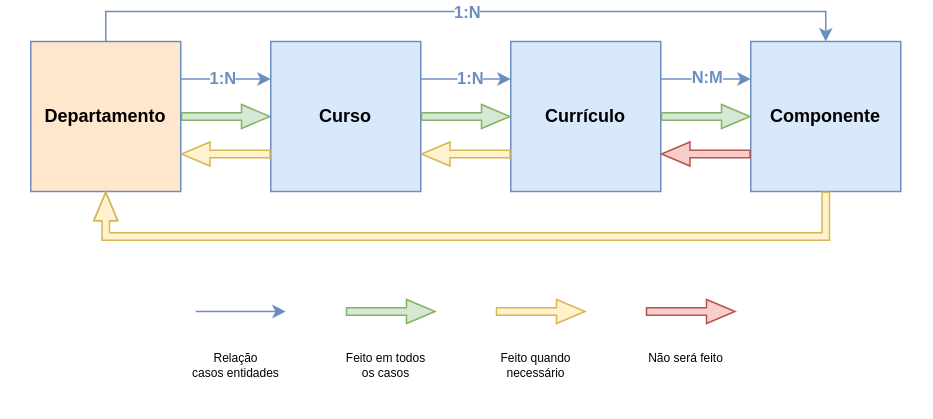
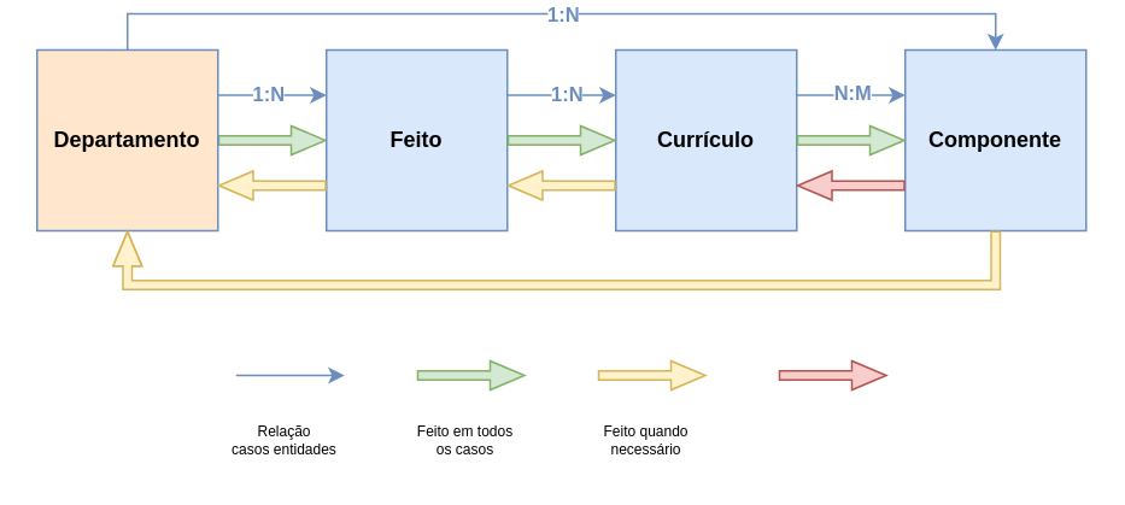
  <mxCell id="0" />
  <mxCell id="1" parent="0" />
  <mxCell id="2" value="" style="edgeStyle=orthogonalEdgeStyle;rounded=0;orthogonalLoop=1;jettySize=auto;html=1;fillColor=#dae8fc;strokeColor=#6c8ebf;exitX=1;exitY=0.25;exitDx=0;exitDy=0;entryX=0;entryY=0.25;entryDx=0;entryDy=0;" edge="1" parent="1" source="5" target="8"><mxGeometry relative="1" as="geometry"><mxPoint x="120" y="50" as="sourcePoint" /><mxPoint x="180" y="50" as="targetPoint" /></mxGeometry></mxCell>
  <mxCell id="3" value="1:N" style="edgeLabel;html=1;align=center;verticalAlign=middle;resizable=0;points=[];fontColor=#6C8EBF;fontStyle=1" vertex="1" connectable="0" parent="2"><mxGeometry x="-0.105" relative="1" as="geometry"><mxPoint as="offset" /></mxGeometry></mxCell>
  <mxCell id="4" style="edgeStyle=orthogonalEdgeStyle;rounded=0;orthogonalLoop=1;jettySize=auto;html=1;exitX=1;exitY=0.5;exitDx=0;exitDy=0;entryX=0;entryY=0.5;entryDx=0;entryDy=0;strokeWidth=1;fillColor=#d5e8d4;strokeColor=#82b366;shape=flexArrow;endSize=6;width=5;startSize=6;arcSize=20;endWidth=10;" edge="1" parent="1" source="5" target="8"><mxGeometry relative="1" as="geometry"><mxPoint x="130" y="80" as="sourcePoint" /><mxPoint x="190" y="80" as="targetPoint" /></mxGeometry></mxCell>
  <mxCell id="5" value="Departamento" style="whiteSpace=wrap;html=1;aspect=fixed;fillColor=#ffe6cc;strokeColor=#6c8ebf;fontStyle=1;" vertex="1" parent="1"><mxGeometry x="20" y="20" width="100" height="100" as="geometry" /></mxCell>
  <mxCell id="6" value="" style="edgeStyle=orthogonalEdgeStyle;rounded=0;orthogonalLoop=1;jettySize=auto;html=1;fillColor=#dae8fc;strokeColor=#6c8ebf;exitX=1;exitY=0.25;exitDx=0;exitDy=0;entryX=0;entryY=0.25;entryDx=0;entryDy=0;" edge="1" parent="1" source="8" target="11"><mxGeometry relative="1" as="geometry"><mxPoint x="280" y="50" as="sourcePoint" /><mxPoint x="340" y="50" as="targetPoint" /></mxGeometry></mxCell>
  <mxCell id="7" value="1:N" style="edgeLabel;html=1;align=center;verticalAlign=middle;resizable=0;points=[];fontColor=#6C8EBF;fontStyle=1" vertex="1" connectable="0" parent="6"><mxGeometry x="0.056" relative="1" as="geometry"><mxPoint as="offset" /></mxGeometry></mxCell>
- <mxCell id="8" value="Curso" style="whiteSpace=wrap;html=1;aspect=fixed;fillColor=#dae8fc;strokeColor=#6c8ebf;fontStyle=1" vertex="1" parent="1"><mxGeometry x="180" y="20" width="100" height="100" as="geometry" /></mxCell>
+ <mxCell id="8" value="Feito" style="whiteSpace=wrap;html=1;aspect=fixed;fillColor=#dae8fc;strokeColor=#6c8ebf;fontStyle=1" vertex="1" parent="1"><mxGeometry x="180" y="20" width="100" height="100" as="geometry" /></mxCell>
  <mxCell id="9" value="" style="edgeStyle=orthogonalEdgeStyle;rounded=0;orthogonalLoop=1;jettySize=auto;html=1;fillColor=#dae8fc;strokeColor=#6c8ebf;exitX=1;exitY=0.25;exitDx=0;exitDy=0;entryX=0;entryY=0.25;entryDx=0;entryDy=0;" edge="1" parent="1" source="11" target="12"><mxGeometry relative="1" as="geometry"><mxPoint x="440" y="50" as="sourcePoint" /><mxPoint x="500" y="50" as="targetPoint" /></mxGeometry></mxCell>
  <mxCell id="10" value="N:M" style="edgeLabel;html=1;align=center;verticalAlign=middle;resizable=0;points=[];fontColor=#6C8EBF;fontStyle=1" vertex="1" connectable="0" parent="9"><mxGeometry x="0.01" y="1" relative="1" as="geometry"><mxPoint as="offset" /></mxGeometry></mxCell>
  <mxCell id="11" value="Currículo" style="whiteSpace=wrap;html=1;aspect=fixed;fillColor=#dae8fc;strokeColor=#6c8ebf;fontStyle=1" vertex="1" parent="1"><mxGeometry x="340" y="20" width="100" height="100" as="geometry" /></mxCell>
  <mxCell id="12" value="Componente" style="whiteSpace=wrap;html=1;aspect=fixed;fillColor=#dae8fc;strokeColor=#6c8ebf;fontStyle=1" vertex="1" parent="1"><mxGeometry x="500" y="20" width="100" height="100" as="geometry" /></mxCell>
  <mxCell id="13" style="edgeStyle=orthogonalEdgeStyle;rounded=0;orthogonalLoop=1;jettySize=auto;html=1;entryX=0;entryY=0.5;entryDx=0;entryDy=0;strokeWidth=1;fillColor=#d5e8d4;strokeColor=#82b366;shape=flexArrow;endSize=6;width=5;startSize=6;arcSize=20;exitX=1;exitY=0.5;exitDx=0;exitDy=0;endWidth=10;" edge="1" parent="1" source="8" target="11"><mxGeometry relative="1" as="geometry"><mxPoint x="290" y="80" as="sourcePoint" /><mxPoint x="350" y="80" as="targetPoint" /></mxGeometry></mxCell>
  <mxCell id="14" style="edgeStyle=orthogonalEdgeStyle;rounded=0;orthogonalLoop=1;jettySize=auto;html=1;entryX=0;entryY=0.5;entryDx=0;entryDy=0;strokeWidth=1;fillColor=#d5e8d4;strokeColor=#82b366;shape=flexArrow;endSize=6;width=5;startSize=6;arcSize=20;exitX=1;exitY=0.5;exitDx=0;exitDy=0;endWidth=10;" edge="1" parent="1" source="11" target="12"><mxGeometry relative="1" as="geometry"><mxPoint x="450" y="80" as="sourcePoint" /><mxPoint x="510" y="80" as="targetPoint" /></mxGeometry></mxCell>
  <mxCell id="15" style="edgeStyle=orthogonalEdgeStyle;rounded=0;orthogonalLoop=1;jettySize=auto;html=1;exitX=0;exitY=0.75;exitDx=0;exitDy=0;entryX=1;entryY=0.75;entryDx=0;entryDy=0;strokeWidth=1;fillColor=#fff2cc;strokeColor=#d6b656;shape=flexArrow;endSize=6;width=5;startSize=6;arcSize=20;endWidth=10;" edge="1" parent="1" source="8" target="5"><mxGeometry relative="1" as="geometry"><mxPoint x="130" y="150" as="sourcePoint" /><mxPoint x="190" y="150" as="targetPoint" /></mxGeometry></mxCell>
  <mxCell id="16" style="edgeStyle=orthogonalEdgeStyle;rounded=0;orthogonalLoop=1;jettySize=auto;html=1;exitX=0;exitY=0.75;exitDx=0;exitDy=0;entryX=1;entryY=0.75;entryDx=0;entryDy=0;strokeWidth=1;fillColor=#fff2cc;strokeColor=#d6b656;shape=flexArrow;endSize=6;width=5;startSize=6;arcSize=20;endWidth=10;" edge="1" parent="1" source="11" target="8"><mxGeometry relative="1" as="geometry"><mxPoint x="330" y="140" as="sourcePoint" /><mxPoint x="270" y="140" as="targetPoint" /></mxGeometry></mxCell>
  <mxCell id="17" style="edgeStyle=orthogonalEdgeStyle;rounded=0;orthogonalLoop=1;jettySize=auto;html=1;exitX=0;exitY=0.75;exitDx=0;exitDy=0;entryX=1;entryY=0.75;entryDx=0;entryDy=0;strokeWidth=1;fillColor=#f8cecc;strokeColor=#b85450;shape=flexArrow;endSize=6;width=5;startSize=6;arcSize=20;endWidth=10;" edge="1" parent="1" source="12" target="11"><mxGeometry relative="1" as="geometry"><mxPoint x="500" y="120" as="sourcePoint" /><mxPoint x="440" y="120" as="targetPoint" /></mxGeometry></mxCell>
  <mxCell id="18" value="" style="edgeStyle=orthogonalEdgeStyle;rounded=0;orthogonalLoop=1;jettySize=auto;html=1;fillColor=#dae8fc;strokeColor=#6c8ebf;exitX=0.5;exitY=0;exitDx=0;exitDy=0;entryX=0.5;entryY=0;entryDx=0;entryDy=0;" edge="1" parent="1" source="5" target="12"><mxGeometry relative="1" as="geometry"><mxPoint x="110" y="170" as="sourcePoint" /><mxPoint x="170" y="170" as="targetPoint" /></mxGeometry></mxCell>
  <mxCell id="19" value="1:N" style="edgeLabel;html=1;align=center;verticalAlign=middle;resizable=0;points=[];fontColor=#6C8EBF;fontStyle=1" vertex="1" connectable="0" parent="18"><mxGeometry x="-0.105" relative="1" as="geometry"><mxPoint x="27" as="offset" /></mxGeometry></mxCell>
  <mxCell id="20" style="edgeStyle=orthogonalEdgeStyle;rounded=0;orthogonalLoop=1;jettySize=auto;html=1;exitX=0.5;exitY=1;exitDx=0;exitDy=0;entryX=0.5;entryY=1;entryDx=0;entryDy=0;strokeWidth=1;fillColor=#fff2cc;strokeColor=#d6b656;shape=flexArrow;endSize=6;width=5;startSize=6;arcSize=20;endWidth=10;" edge="1" parent="1" source="12" target="5"><mxGeometry relative="1" as="geometry"><mxPoint x="570" y="150" as="sourcePoint" /><mxPoint x="510" y="150" as="targetPoint" /><Array as="points"><mxPoint x="550" y="150" /><mxPoint x="70" y="150" /></Array></mxGeometry></mxCell>
  <mxCell id="21" value="" style="edgeStyle=orthogonalEdgeStyle;rounded=0;orthogonalLoop=1;jettySize=auto;html=1;fillColor=#dae8fc;strokeColor=#6c8ebf;exitX=1;exitY=0.25;exitDx=0;exitDy=0;entryX=0;entryY=0.25;entryDx=0;entryDy=0;" edge="1" parent="1"><mxGeometry relative="1" as="geometry"><mxPoint x="130" y="200" as="sourcePoint" /><mxPoint x="190" y="200" as="targetPoint" /></mxGeometry></mxCell>
  <mxCell id="22" style="edgeStyle=orthogonalEdgeStyle;rounded=0;orthogonalLoop=1;jettySize=auto;html=1;exitX=1;exitY=0.5;exitDx=0;exitDy=0;entryX=0;entryY=0.5;entryDx=0;entryDy=0;strokeWidth=1;fillColor=#d5e8d4;strokeColor=#82b366;shape=flexArrow;endSize=6;width=5;startSize=6;arcSize=20;endWidth=10;" edge="1" parent="1"><mxGeometry relative="1" as="geometry"><mxPoint x="230" y="200" as="sourcePoint" /><mxPoint x="290" y="200" as="targetPoint" /></mxGeometry></mxCell>
  <mxCell id="23" style="edgeStyle=orthogonalEdgeStyle;rounded=0;orthogonalLoop=1;jettySize=auto;html=1;exitX=0;exitY=0.75;exitDx=0;exitDy=0;strokeWidth=1;fillColor=#fff2cc;strokeColor=#d6b656;shape=flexArrow;endSize=6;width=5;startSize=6;arcSize=20;endWidth=10;" edge="1" parent="1"><mxGeometry relative="1" as="geometry"><mxPoint x="330" y="200" as="sourcePoint" /><mxPoint x="390" y="200" as="targetPoint" /></mxGeometry></mxCell>
  <mxCell id="24" style="edgeStyle=orthogonalEdgeStyle;rounded=0;orthogonalLoop=1;jettySize=auto;html=1;exitX=0;exitY=0.75;exitDx=0;exitDy=0;strokeWidth=1;fillColor=#f8cecc;strokeColor=#b85450;shape=flexArrow;endSize=6;width=5;startSize=6;arcSize=20;endWidth=10;" edge="1" parent="1"><mxGeometry relative="1" as="geometry"><mxPoint x="430" y="200" as="sourcePoint" /><mxPoint x="490" y="200" as="targetPoint" /></mxGeometry></mxCell>
  <mxCell id="25" value="Relação&lt;div&gt;casos entidades&lt;/div&gt;" style="text;html=1;align=center;verticalAlign=top;whiteSpace=wrap;rounded=0;fontSize=8;" vertex="1" parent="1"><mxGeometry x="127" y="220" width="60" height="30" as="geometry" /></mxCell>
  <mxCell id="26" value="Feito em todos os casos" style="text;html=1;align=center;verticalAlign=top;whiteSpace=wrap;rounded=0;fontSize=8;" vertex="1" parent="1"><mxGeometry x="227" y="220" width="60" height="30" as="geometry" /></mxCell>
  <mxCell id="27" value="Feito quando necessário" style="text;html=1;align=center;verticalAlign=top;whiteSpace=wrap;rounded=0;fontSize=8;" vertex="1" parent="1"><mxGeometry x="327" y="220" width="60" height="30" as="geometry" /></mxCell>
- <mxCell id="28" value="Não será feito" style="text;html=1;align=center;verticalAlign=top;whiteSpace=wrap;rounded=0;fontSize=8;" vertex="1" parent="1"><mxGeometry x="427" y="220" width="60" height="30" as="geometry" /></mxCell>
